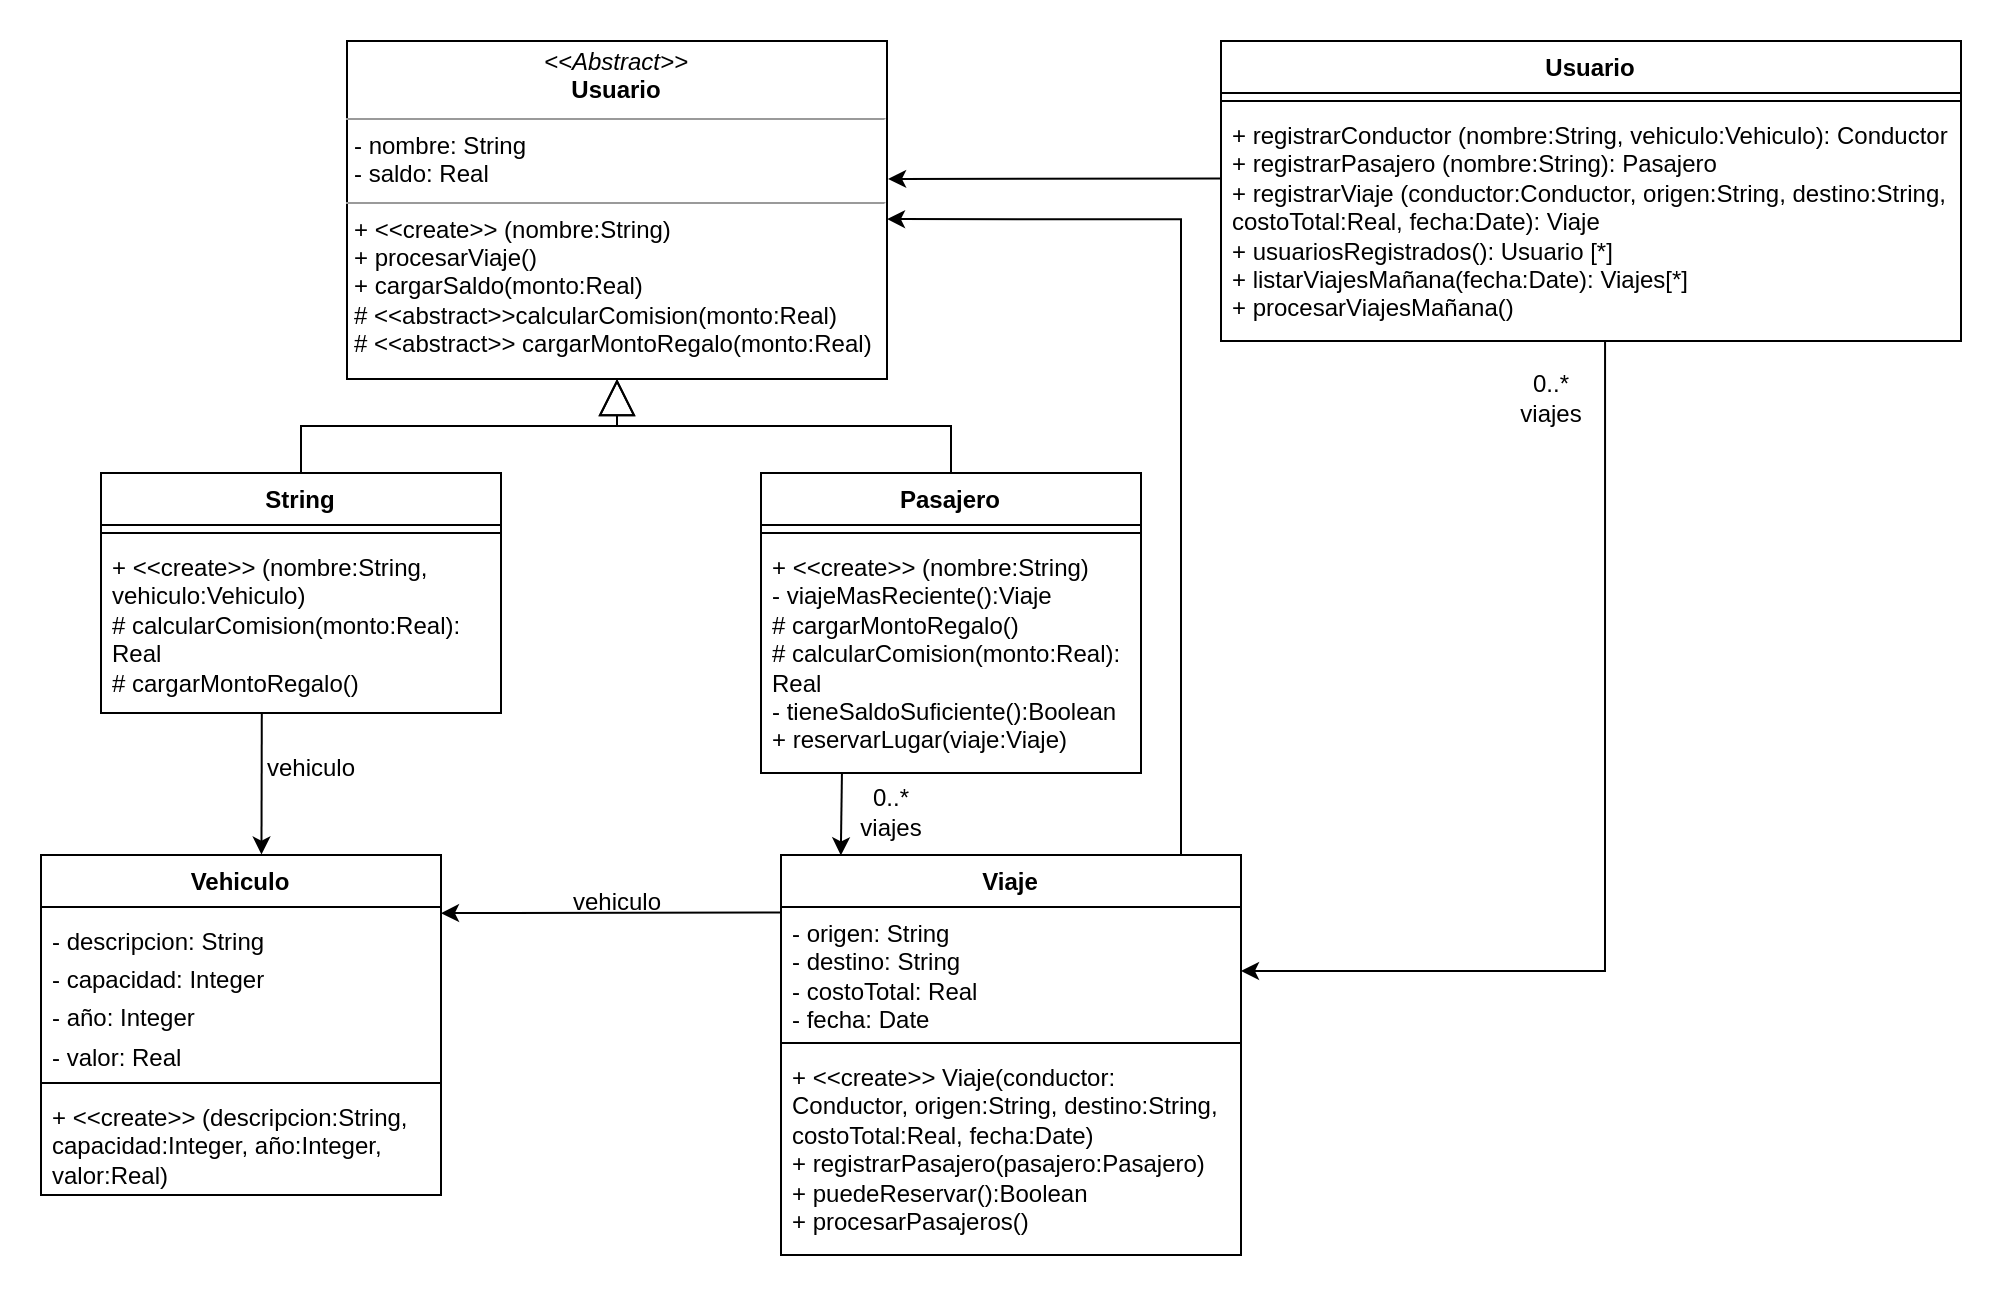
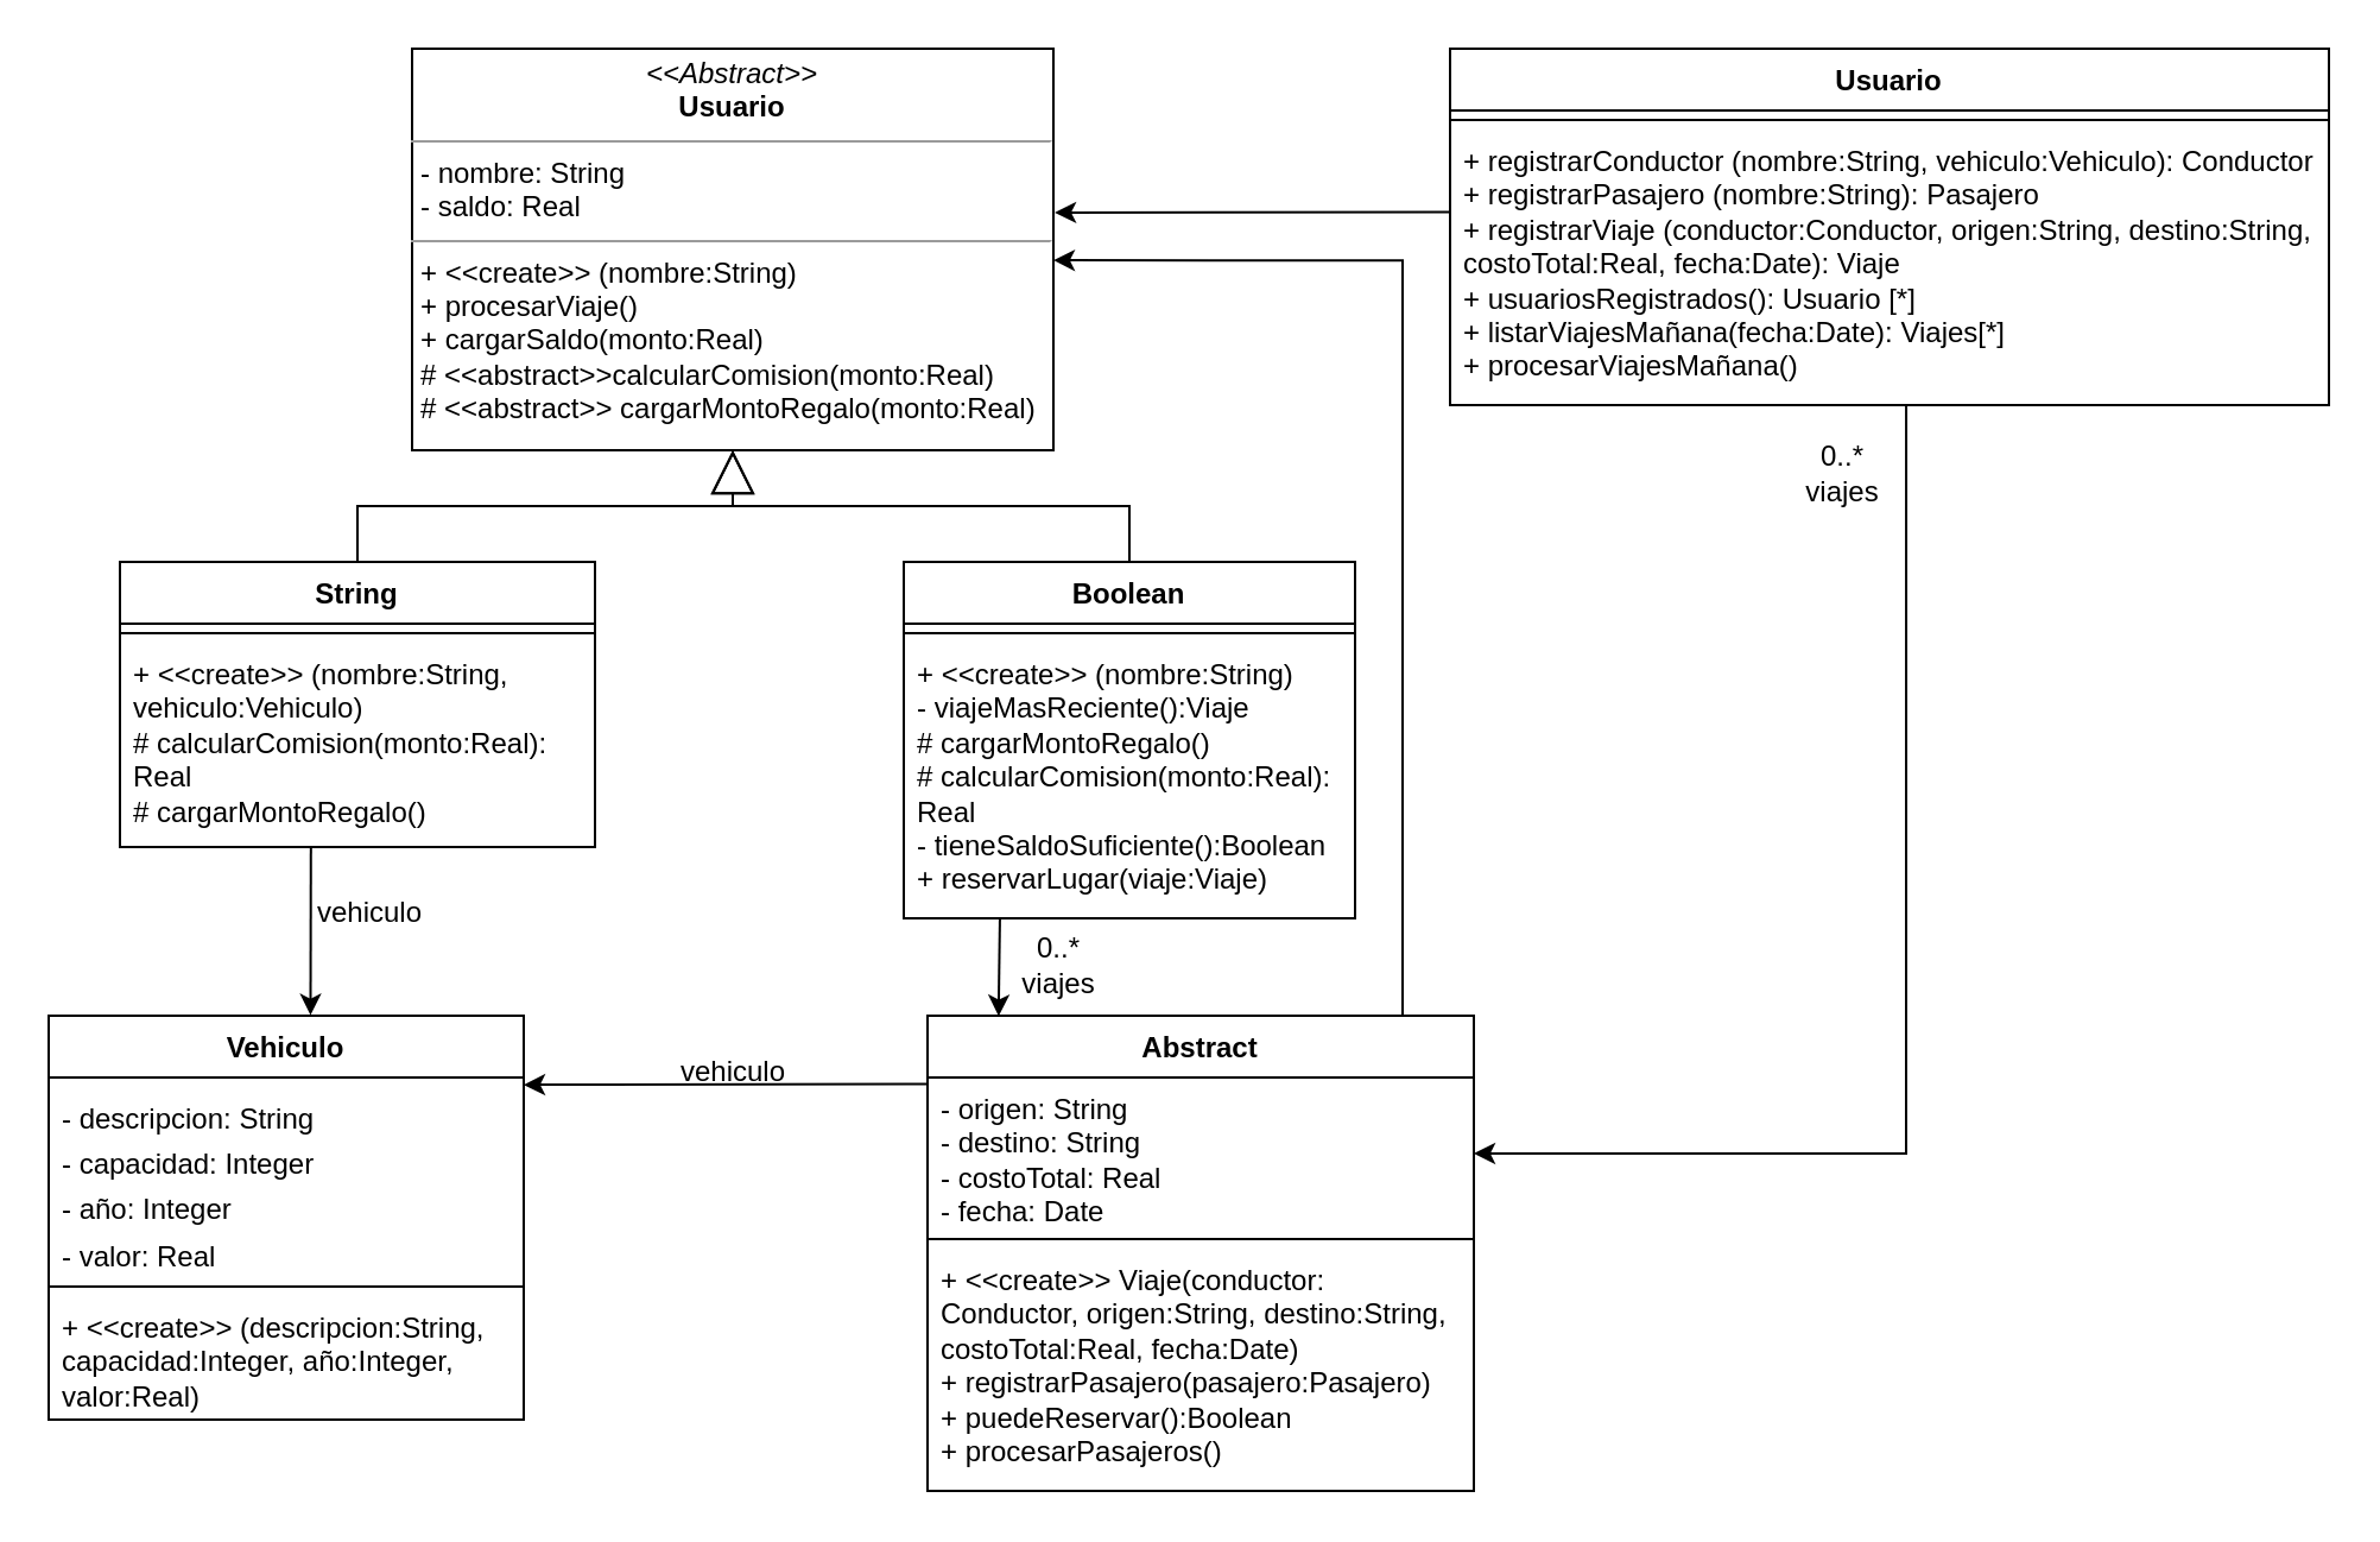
  <mxCell id="0" />
  <mxCell id="1" parent="0" />
  <mxCell id="2" value="&lt;p style=&quot;margin:0px;margin-top:4px;text-align:center;&quot;&gt;&lt;i&gt;&amp;lt;&amp;lt;Abstract&amp;gt;&amp;gt;&lt;/i&gt;&lt;br&gt;&lt;b&gt;Usuario&lt;/b&gt;&lt;/p&gt;&lt;hr size=&quot;1&quot;&gt;&lt;p style=&quot;margin:0px;margin-left:4px;&quot;&gt;- nombre: String&lt;br&gt;- saldo: Real&lt;/p&gt;&lt;hr size=&quot;1&quot;&gt;&lt;p style=&quot;margin:0px;margin-left:4px;&quot;&gt;+ &amp;lt;&amp;lt;create&amp;gt;&amp;gt; (nombre:String)&lt;/p&gt;&lt;p style=&quot;margin:0px;margin-left:4px;&quot;&gt;+ procesarViaje()&lt;/p&gt;&lt;p style=&quot;margin:0px;margin-left:4px;&quot;&gt;+ cargarSaldo(monto:Real)&lt;br&gt;&lt;/p&gt;&lt;p style=&quot;margin:0px;margin-left:4px;&quot;&gt;# &amp;lt;&amp;lt;abstract&amp;gt;&amp;gt;calcularComision(monto:Real)&lt;/p&gt;&lt;p style=&quot;margin:0px;margin-left:4px;&quot;&gt;# &amp;lt;&amp;lt;abstract&amp;gt;&amp;gt; cargarMontoRegalo(monto:Real)&lt;/p&gt;" style="verticalAlign=top;align=left;overflow=fill;fontSize=12;fontFamily=Helvetica;html=1;whiteSpace=wrap;" parent="1" vertex="1"><mxGeometry x="173" y="20" width="270" height="169" as="geometry" /></mxCell>
  <mxCell id="3" value="String" style="swimlane;fontStyle=1;align=center;verticalAlign=top;childLayout=stackLayout;horizontal=1;startSize=26;horizontalStack=0;resizeParent=1;resizeParentMax=0;resizeLast=0;collapsible=1;marginBottom=0;whiteSpace=wrap;html=1;" parent="1" vertex="1"><mxGeometry x="50" y="236" width="200" height="120" as="geometry" /></mxCell>
  <mxCell id="4" value="" style="line;strokeWidth=1;fillColor=none;align=left;verticalAlign=middle;spacingTop=-1;spacingLeft=3;spacingRight=3;rotatable=0;labelPosition=right;points=[];portConstraint=eastwest;strokeColor=inherit;" parent="3" vertex="1"><mxGeometry y="26" width="200" height="8" as="geometry" /></mxCell>
  <mxCell id="5" value="+ &amp;lt;&amp;lt;create&amp;gt;&amp;gt; (nombre:String, vehiculo:Vehiculo)&lt;br&gt;# calcularComision(monto:Real): Real&lt;br&gt;# cargarMontoRegalo()" style="text;strokeColor=none;fillColor=none;align=left;verticalAlign=top;spacingLeft=4;spacingRight=4;overflow=hidden;rotatable=0;points=[[0,0.5],[1,0.5]];portConstraint=eastwest;whiteSpace=wrap;html=1;" parent="3" vertex="1"><mxGeometry y="34" width="200" height="86" as="geometry" /></mxCell>
- <mxCell id="6" value="Pasajero" style="swimlane;fontStyle=1;align=center;verticalAlign=top;childLayout=stackLayout;horizontal=1;startSize=26;horizontalStack=0;resizeParent=1;resizeParentMax=0;resizeLast=0;collapsible=1;marginBottom=0;whiteSpace=wrap;html=1;" parent="1" vertex="1"><mxGeometry x="380" y="236" width="190" height="150" as="geometry" /></mxCell>
+ <mxCell id="6" value="Boolean" style="swimlane;fontStyle=1;align=center;verticalAlign=top;childLayout=stackLayout;horizontal=1;startSize=26;horizontalStack=0;resizeParent=1;resizeParentMax=0;resizeLast=0;collapsible=1;marginBottom=0;whiteSpace=wrap;html=1;" parent="1" vertex="1"><mxGeometry x="380" y="236" width="190" height="150" as="geometry" /></mxCell>
  <mxCell id="7" value="" style="line;strokeWidth=1;fillColor=none;align=left;verticalAlign=middle;spacingTop=-1;spacingLeft=3;spacingRight=3;rotatable=0;labelPosition=right;points=[];portConstraint=eastwest;strokeColor=inherit;" parent="6" vertex="1"><mxGeometry y="26" width="190" height="8" as="geometry" /></mxCell>
  <mxCell id="8" value="+ &amp;lt;&amp;lt;create&amp;gt;&amp;gt; (nombre:String)&lt;br&gt;- viajeMasReciente():Viaje&lt;br&gt;# cargarMontoRegalo()&lt;br&gt;# calcularComision(monto:Real): Real&lt;br&gt;- tieneSaldoSuficiente():Boolean&lt;br&gt;+ reservarLugar(viaje:Viaje)" style="text;strokeColor=none;fillColor=none;align=left;verticalAlign=top;spacingLeft=4;spacingRight=4;overflow=hidden;rotatable=0;points=[[0,0.5],[1,0.5]];portConstraint=eastwest;whiteSpace=wrap;html=1;" parent="6" vertex="1"><mxGeometry y="34" width="190" height="116" as="geometry" /></mxCell>
  <mxCell id="9" style="edgeStyle=none;curved=1;rounded=0;orthogonalLoop=1;jettySize=auto;html=1;entryX=1;entryY=0.5;entryDx=0;entryDy=0;fontSize=12;startSize=8;endSize=8;" parent="6" source="8" target="8" edge="1"><mxGeometry relative="1" as="geometry" /></mxCell>
- <mxCell id="10" value="Viaje" style="swimlane;fontStyle=1;align=center;verticalAlign=top;childLayout=stackLayout;horizontal=1;startSize=26;horizontalStack=0;resizeParent=1;resizeParentMax=0;resizeLast=0;collapsible=1;marginBottom=0;whiteSpace=wrap;html=1;" parent="1" vertex="1"><mxGeometry x="390" y="427" width="230" height="200" as="geometry" /></mxCell>
+ <mxCell id="10" value="Abstract" style="swimlane;fontStyle=1;align=center;verticalAlign=top;childLayout=stackLayout;horizontal=1;startSize=26;horizontalStack=0;resizeParent=1;resizeParentMax=0;resizeLast=0;collapsible=1;marginBottom=0;whiteSpace=wrap;html=1;" parent="1" vertex="1"><mxGeometry x="390" y="427" width="230" height="200" as="geometry" /></mxCell>
  <mxCell id="11" value="- origen: String&lt;br&gt;- destino: String&lt;br&gt;- costoTotal: Real&lt;br&gt;- fecha: Date&lt;br&gt;" style="text;strokeColor=none;fillColor=none;align=left;verticalAlign=top;spacingLeft=4;spacingRight=4;overflow=hidden;rotatable=0;points=[[0,0.5],[1,0.5]];portConstraint=eastwest;whiteSpace=wrap;html=1;" parent="10" vertex="1"><mxGeometry y="26" width="230" height="64" as="geometry" /></mxCell>
  <mxCell id="12" value="" style="line;strokeWidth=1;fillColor=none;align=left;verticalAlign=middle;spacingTop=-1;spacingLeft=3;spacingRight=3;rotatable=0;labelPosition=right;points=[];portConstraint=eastwest;strokeColor=inherit;" parent="10" vertex="1"><mxGeometry y="90" width="230" height="8" as="geometry" /></mxCell>
  <mxCell id="13" value="+ &amp;lt;&amp;lt;create&amp;gt;&amp;gt; Viaje(conductor: Conductor, origen:String, destino:String, costoTotal:Real, fecha:Date)&lt;br&gt;+ registrarPasajero(pasajero:Pasajero)&lt;br&gt;+ puedeReservar():Boolean&lt;br&gt;+ procesarPasajeros()" style="text;strokeColor=none;fillColor=none;align=left;verticalAlign=top;spacingLeft=4;spacingRight=4;overflow=hidden;rotatable=0;points=[[0,0.5],[1,0.5]];portConstraint=eastwest;whiteSpace=wrap;html=1;" parent="10" vertex="1"><mxGeometry y="98" width="230" height="102" as="geometry" /></mxCell>
  <mxCell id="14" value="" style="endArrow=classic;html=1;rounded=0;exitX=0.001;exitY=0.042;exitDx=0;exitDy=0;entryX=1;entryY=0.048;entryDx=0;entryDy=0;exitPerimeter=0;entryPerimeter=0;" parent="1" source="11" edge="1"><mxGeometry width="50" height="50" relative="1" as="geometry"><mxPoint x="380" y="389" as="sourcePoint" /><mxPoint x="220" y="456.072" as="targetPoint" /></mxGeometry></mxCell>
  <mxCell id="15" value="vehiculo" style="text;html=1;align=center;verticalAlign=middle;resizable=0;points=[];autosize=1;strokeColor=none;fillColor=none;" parent="1" vertex="1"><mxGeometry x="273" y="436" width="70" height="30" as="geometry" /></mxCell>
  <mxCell id="16" value="Usuario" style="swimlane;fontStyle=1;align=center;verticalAlign=top;childLayout=stackLayout;horizontal=1;startSize=26;horizontalStack=0;resizeParent=1;resizeParentMax=0;resizeLast=0;collapsible=1;marginBottom=0;whiteSpace=wrap;html=1;" parent="1" vertex="1"><mxGeometry x="610" y="20" width="370" height="150" as="geometry" /></mxCell>
  <mxCell id="17" value="" style="line;strokeWidth=1;fillColor=none;align=left;verticalAlign=middle;spacingTop=-1;spacingLeft=3;spacingRight=3;rotatable=0;labelPosition=right;points=[];portConstraint=eastwest;strokeColor=inherit;" parent="16" vertex="1"><mxGeometry y="26" width="370" height="8" as="geometry" /></mxCell>
  <mxCell id="18" value="+ registrarConductor (nombre:String, vehiculo:Vehiculo): Conductor&lt;br&gt;+ registrarPasajero (nombre:String): Pasajero&lt;br&gt;+ registrarViaje (conductor:Conductor, origen:String, destino:String, costoTotal:Real, fecha:Date): Viaje&lt;br&gt;+ usuariosRegistrados(): Usuario [*]&lt;br&gt;+ listarViajesMañana(fecha:Date): Viajes[*]&lt;br&gt;+ procesarViajesMañana()" style="text;strokeColor=none;fillColor=none;align=left;verticalAlign=top;spacingLeft=4;spacingRight=4;overflow=hidden;rotatable=0;points=[[0,0.5],[1,0.5]];portConstraint=eastwest;whiteSpace=wrap;html=1;" parent="16" vertex="1"><mxGeometry y="34" width="370" height="116" as="geometry" /></mxCell>
  <mxCell id="19" value="" style="endArrow=classic;html=1;rounded=0;exitX=0;exitY=0.3;exitDx=0;exitDy=0;exitPerimeter=0;entryX=1.002;entryY=0.408;entryDx=0;entryDy=0;entryPerimeter=0;" parent="1" source="18" target="2" edge="1"><mxGeometry width="50" height="50" relative="1" as="geometry"><mxPoint x="610.32" y="75.662" as="sourcePoint" /><mxPoint x="450" y="89" as="targetPoint" /></mxGeometry></mxCell>
  <mxCell id="20" value="" style="endArrow=block;endSize=16;endFill=0;html=1;rounded=0;entryX=0.5;entryY=1;entryDx=0;entryDy=0;exitX=0.5;exitY=0;exitDx=0;exitDy=0;edgeStyle=orthogonalEdgeStyle;" parent="1" source="3" target="2" edge="1"><mxGeometry width="160" relative="1" as="geometry"><mxPoint x="380" y="299" as="sourcePoint" /><mxPoint x="540" y="299" as="targetPoint" /></mxGeometry></mxCell>
  <mxCell id="21" value="" style="endArrow=block;endSize=16;endFill=0;html=1;rounded=0;entryX=0.5;entryY=1;entryDx=0;entryDy=0;exitX=0.5;exitY=0;exitDx=0;exitDy=0;edgeStyle=orthogonalEdgeStyle;" parent="1" source="6" target="2" edge="1"><mxGeometry width="160" relative="1" as="geometry"><mxPoint x="380" y="299" as="sourcePoint" /><mxPoint x="540" y="299" as="targetPoint" /></mxGeometry></mxCell>
  <mxCell id="22" value="" style="endArrow=classic;html=1;rounded=0;exitX=0.402;exitY=0.995;exitDx=0;exitDy=0;exitPerimeter=0;entryX=0.439;entryY=-0.002;entryDx=0;entryDy=0;entryPerimeter=0;" parent="1" source="5" edge="1"><mxGeometry width="50" height="50" relative="1" as="geometry"><mxPoint x="169.6" y="359.05" as="sourcePoint" /><mxPoint x="130.24" y="426.76" as="targetPoint" /></mxGeometry></mxCell>
  <mxCell id="23" value="vehiculo" style="text;html=1;align=center;verticalAlign=middle;resizable=0;points=[];autosize=1;strokeColor=none;fillColor=none;" parent="1" vertex="1"><mxGeometry x="120" y="369" width="70" height="30" as="geometry" /></mxCell>
  <mxCell id="24" value="" style="endArrow=classic;html=1;rounded=0;exitX=0.519;exitY=1.002;exitDx=0;exitDy=0;exitPerimeter=0;entryX=1;entryY=0.5;entryDx=0;entryDy=0;edgeStyle=orthogonalEdgeStyle;" parent="1" source="18" target="11" edge="1"><mxGeometry width="50" height="50" relative="1" as="geometry"><mxPoint x="740" y="349" as="sourcePoint" /><mxPoint x="790" y="299" as="targetPoint" /></mxGeometry></mxCell>
  <mxCell id="25" value="0..*&lt;br&gt;viajes" style="text;html=1;align=center;verticalAlign=middle;resizable=0;points=[];autosize=1;strokeColor=none;fillColor=none;" parent="1" vertex="1"><mxGeometry x="750" y="179" width="50" height="40" as="geometry" /></mxCell>
  <mxCell id="26" value="" style="endArrow=classic;html=1;rounded=0;entryX=0.13;entryY=0.001;entryDx=0;entryDy=0;entryPerimeter=0;exitX=0.213;exitY=1.002;exitDx=0;exitDy=0;exitPerimeter=0;" parent="1" source="8" target="10" edge="1"><mxGeometry width="50" height="50" relative="1" as="geometry"><mxPoint x="270" y="319" as="sourcePoint" /><mxPoint x="320" y="269" as="targetPoint" /></mxGeometry></mxCell>
  <mxCell id="27" value="0..*&lt;br&gt;viajes" style="text;html=1;align=center;verticalAlign=middle;resizable=0;points=[];autosize=1;strokeColor=none;fillColor=none;" parent="1" vertex="1"><mxGeometry x="420" y="386" width="50" height="40" as="geometry" /></mxCell>
  <mxCell id="28" style="edgeStyle=orthogonalEdgeStyle;rounded=0;orthogonalLoop=1;jettySize=auto;html=1;entryX=1;entryY=0.527;entryDx=0;entryDy=0;entryPerimeter=0;" parent="1" source="10" target="2" edge="1"><mxGeometry relative="1" as="geometry"><Array as="points"><mxPoint x="590" y="109" /></Array></mxGeometry></mxCell>
  <mxCell id="29" value="Vehiculo" style="swimlane;fontStyle=1;align=center;verticalAlign=top;childLayout=stackLayout;horizontal=1;startSize=26;horizontalStack=0;resizeParent=1;resizeParentMax=0;resizeLast=0;collapsible=1;marginBottom=0;whiteSpace=wrap;html=1;fontSize=12;" parent="1" vertex="1"><mxGeometry x="20" y="427" width="200" height="170" as="geometry" /></mxCell>
  <mxCell id="30" value="&lt;font style=&quot;font-size: 12px;&quot;&gt;- descripcion: String&lt;br style=&quot;&quot;&gt;&lt;/font&gt;&lt;span style=&quot;font-size: 12px;&quot;&gt;- capacidad: Integer&lt;/span&gt;&lt;br style=&quot;font-size: 12px;&quot;&gt;&lt;span style=&quot;font-size: 12px;&quot;&gt;- año: Integer&lt;/span&gt;&lt;br style=&quot;font-size: 12px;&quot;&gt;&lt;span style=&quot;font-size: 12px;&quot;&gt;- valor: Real&lt;/span&gt;" style="text;strokeColor=none;fillColor=none;align=left;verticalAlign=top;spacingLeft=4;spacingRight=4;overflow=hidden;rotatable=0;points=[[0,0.5],[1,0.5]];portConstraint=eastwest;whiteSpace=wrap;html=1;fontSize=16;" parent="29" vertex="1"><mxGeometry y="26" width="200" height="84" as="geometry" /></mxCell>
  <mxCell id="31" value="" style="line;strokeWidth=1;fillColor=none;align=left;verticalAlign=middle;spacingTop=-1;spacingLeft=3;spacingRight=3;rotatable=0;labelPosition=right;points=[];portConstraint=eastwest;strokeColor=inherit;fontSize=16;" parent="29" vertex="1"><mxGeometry y="110" width="200" height="8" as="geometry" /></mxCell>
  <mxCell id="32" value="+ &amp;lt;&amp;lt;create&amp;gt;&amp;gt; (descripcion:String, capacidad:Integer, año:Integer, valor:Real)" style="text;strokeColor=none;fillColor=none;align=left;verticalAlign=top;spacingLeft=4;spacingRight=4;overflow=hidden;rotatable=0;points=[[0,0.5],[1,0.5]];portConstraint=eastwest;whiteSpace=wrap;html=1;fontSize=12;" parent="29" vertex="1"><mxGeometry y="118" width="200" height="52" as="geometry" /></mxCell>
